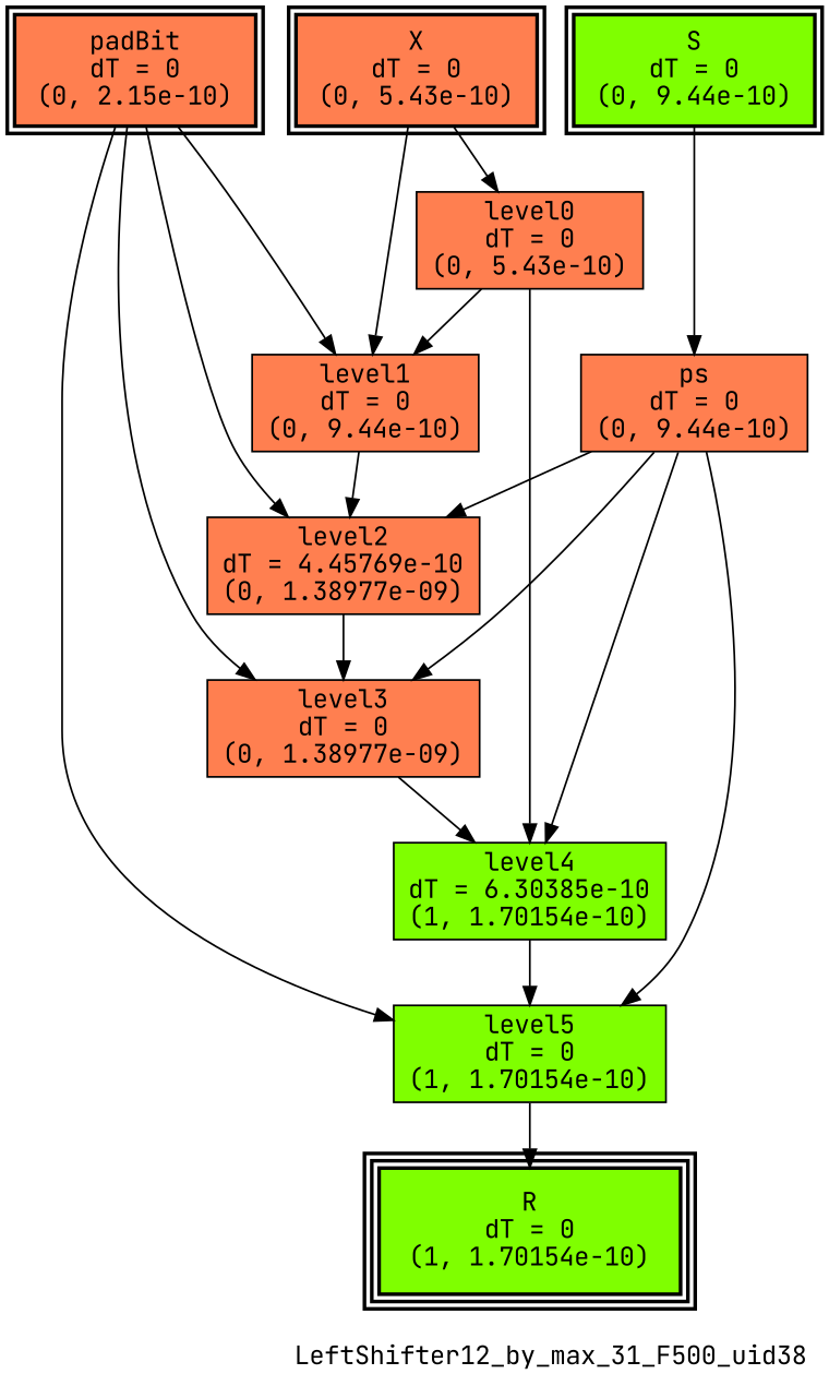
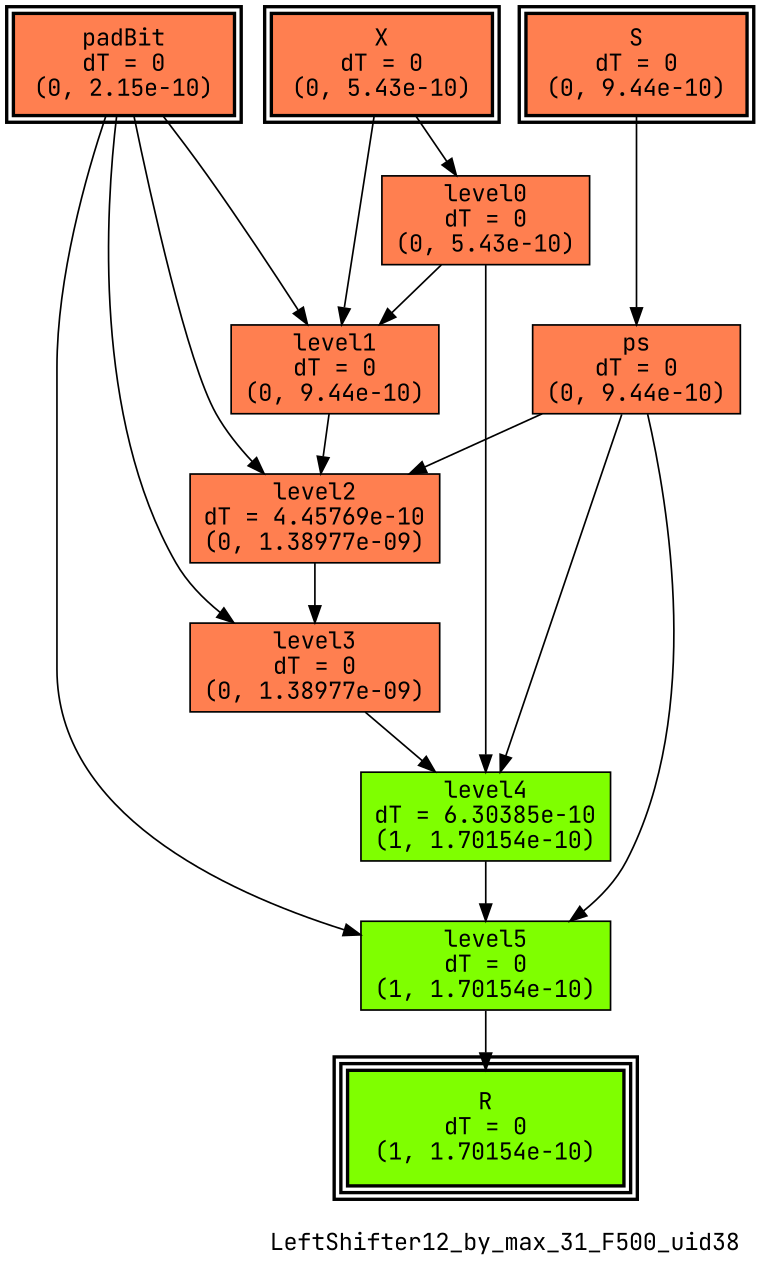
  digraph {
    fontname="JetBrains Mono"
    label=LeftShifter12_by_max_31_F500_uid38
    labeljust=right
    labelloc=bottom
    nodesep=0.25
    ranksep=0.5
    node [color=black fillcolor=coral fontname="JetBrains Mono" peripheries=1 shape=box style=filled]
    edge [arrowhead=normal arrowsize=1.0 arrowtail=normal color=black dir=forward fontname="JetBrains Mono"]
    n1 [label="X\ndT = 0\n(0, 5.43e-10)" peripheries=2 style="bold, filled"]
-   n2 [fillcolor=chartreuse label="S\ndT = 0\n(0, 9.44e-10)" peripheries=2 style="bold, filled"]
+   n2 [label="S\ndT = 0\n(0, 9.44e-10)" peripheries=2 style="bold, filled"]
    n3 [label="padBit\ndT = 0\n(0, 2.15e-10)" peripheries=2 style="bold, filled"]
    n4 [fillcolor=chartreuse label="R\ndT = 0\n(1, 1.70154e-10)" peripheries=3 style="bold, filled"]
    n5 [label="level0\ndT = 0\n(0, 5.43e-10)"]
    n6 [label="level1\ndT = 0\n(0, 9.44e-10)"]
    n7 [label="ps\ndT = 0\n(0, 9.44e-10)"]
    n8 [label="level2\ndT = 4.45769e-10\n(0, 1.38977e-09)"]
    n9 [label="level3\ndT = 0\n(0, 1.38977e-09)"]
    n10 [fillcolor=chartreuse label="level5\ndT = 0\n(1, 1.70154e-10)"]
    n11 [fillcolor=chartreuse label="level4\ndT = 6.30385e-10\n(1, 1.70154e-10)"]
    subgraph sub_1 {
      rank=same
      n1
      n2
      n3
    }
    subgraph sub_2 {
      rank=same
      n4
    }
    n1 -> n5
    n1 -> n6
    n2 -> n7
    n3 -> n6
    n3 -> n8
    n3 -> n9
    n3 -> n10
    n5 -> n6
    n5 -> n11
    n6 -> n8
    n7 -> n8
-   n7 -> n9
    n7 -> n10
    n7 -> n11
    n8 -> n9
    n9 -> n11
    n10 -> n4
    n11 -> n10
  }
